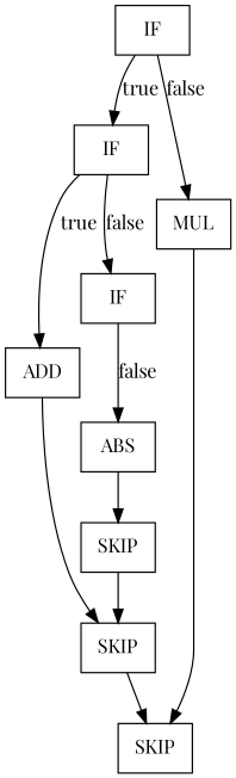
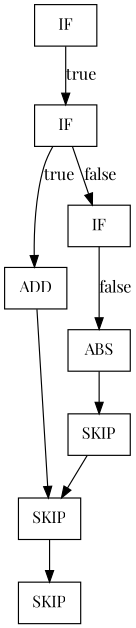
  digraph {
    fontname="Playfair Display"
    node [fontname="Playfair Display" shape=rectangle]
    edge [fontname="Playfair Display"]
    n1 [label=IF]
    n2 [label=IF]
-   n3 [label=MUL]
    n4 [label=ADD]
    n5 [label=IF]
    n6 [label=SKIP]
    n7 [label=SKIP]
    n8 [label=ABS]
    n9 [label=SKIP]
    n1 -> n2 [label=true]
-   n1 -> n3 [label=false]
    n2 -> n4 [label=true]
    n2 -> n5 [label=false]
-   n3 -> n6
    n4 -> n7
    n5 -> n8 [label=false]
    n7 -> n6
    n8 -> n9
    n9 -> n7
  }
